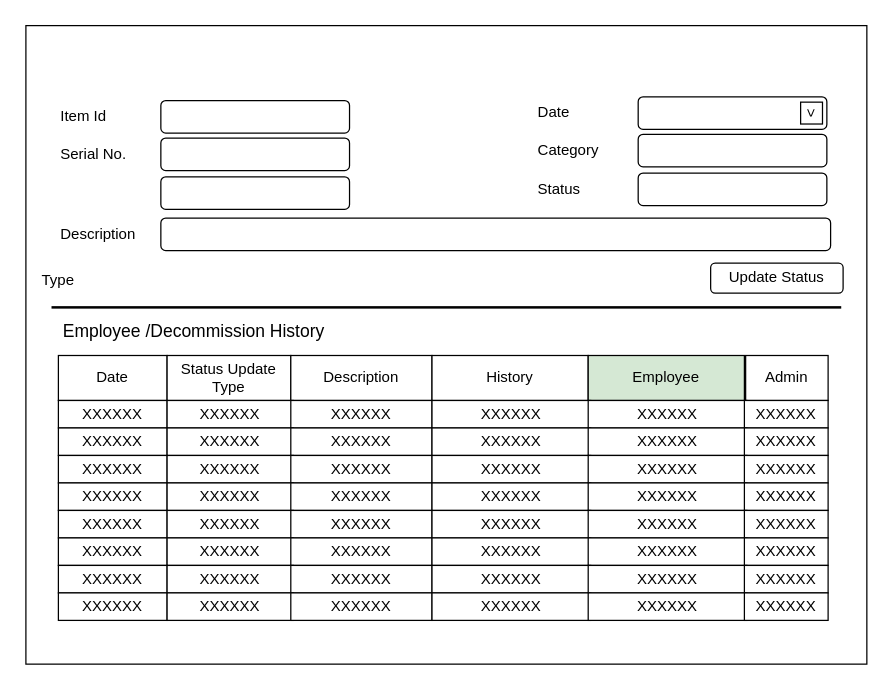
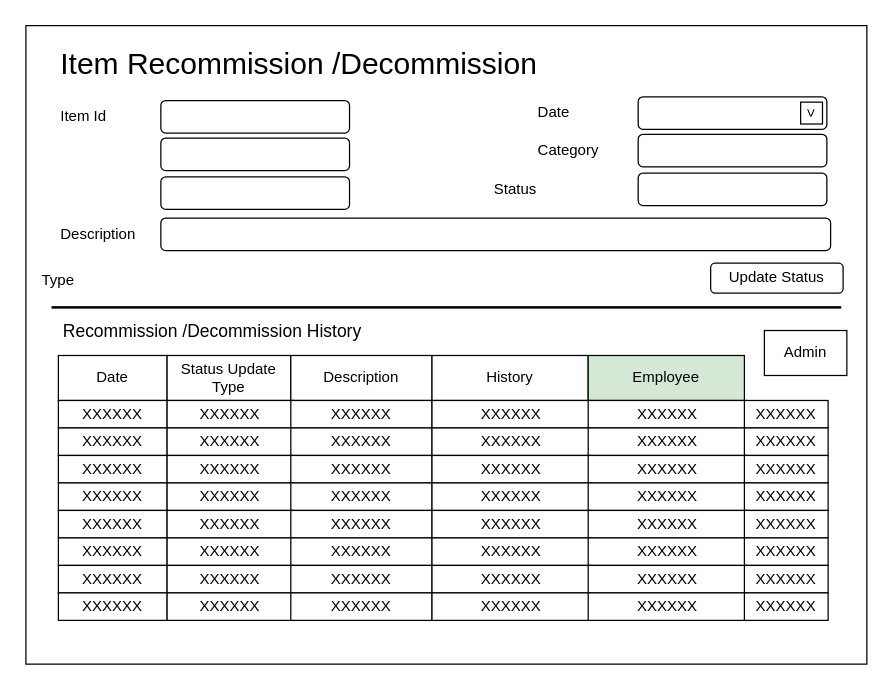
  <mxCell id="0" />
  <mxCell id="1" parent="0" />
  <mxCell id="2" value="" style="rounded=0;whiteSpace=wrap;html=1;" vertex="1" parent="1"><mxGeometry x="20" y="20" width="673" height="511" as="geometry" /></mxCell>
  <mxCell id="3" value="" style="rounded=1;whiteSpace=wrap;html=1;" vertex="1" parent="1"><mxGeometry x="128" y="80" width="151" height="26" as="geometry" /></mxCell>
  <mxCell id="4" value="Item Id" style="text;html=1;strokeColor=none;fillColor=none;align=left;verticalAlign=middle;whiteSpace=wrap;rounded=0;" vertex="1" parent="1"><mxGeometry x="46" y="83" width="40" height="20" as="geometry" /></mxCell>
- <mxCell id="5" value="Serial No." style="text;html=1;strokeColor=none;fillColor=none;align=left;verticalAlign=middle;whiteSpace=wrap;rounded=0;" vertex="1" parent="1"><mxGeometry x="46" y="113" width="74" height="20" as="geometry" /></mxCell>
  <mxCell id="6" value="" style="rounded=1;whiteSpace=wrap;html=1;" vertex="1" parent="1"><mxGeometry x="128" y="110" width="151" height="26" as="geometry" /></mxCell>
  <mxCell id="7" value="Date" style="text;html=1;strokeColor=none;fillColor=none;align=left;verticalAlign=middle;whiteSpace=wrap;rounded=0;" vertex="1" parent="1"><mxGeometry x="428" y="80" width="40" height="20" as="geometry" /></mxCell>
  <mxCell id="8" value="" style="rounded=1;whiteSpace=wrap;html=1;" vertex="1" parent="1"><mxGeometry x="510" y="77" width="151" height="26" as="geometry" /></mxCell>
  <mxCell id="9" value="Category" style="text;html=1;strokeColor=none;fillColor=none;align=left;verticalAlign=middle;whiteSpace=wrap;rounded=0;" vertex="1" parent="1"><mxGeometry x="428" y="110" width="74" height="20" as="geometry" /></mxCell>
  <mxCell id="10" value="" style="rounded=1;whiteSpace=wrap;html=1;" vertex="1" parent="1"><mxGeometry x="510" y="107" width="151" height="26" as="geometry" /></mxCell>
  <mxCell id="11" value="Type" style="text;html=1;strokeColor=none;fillColor=none;align=left;verticalAlign=middle;whiteSpace=wrap;rounded=0;" vertex="1" parent="1"><mxGeometry x="31" y="214" width="74" height="20" as="geometry" /></mxCell>
  <mxCell id="12" value="" style="rounded=1;whiteSpace=wrap;html=1;" vertex="1" parent="1"><mxGeometry x="128" y="141" width="151" height="26" as="geometry" /></mxCell>
  <mxCell id="13" value="Description" style="text;html=1;strokeColor=none;fillColor=none;align=left;verticalAlign=middle;whiteSpace=wrap;rounded=0;" vertex="1" parent="1"><mxGeometry x="46" y="177" width="74" height="20" as="geometry" /></mxCell>
  <mxCell id="14" value="" style="rounded=1;whiteSpace=wrap;html=1;" vertex="1" parent="1"><mxGeometry x="128" y="174" width="536" height="26" as="geometry" /></mxCell>
- <mxCell id="15" value="Status" style="text;html=1;strokeColor=none;fillColor=none;align=left;verticalAlign=middle;whiteSpace=wrap;rounded=0;" vertex="1" parent="1"><mxGeometry x="428" y="141" width="74" height="20" as="geometry" /></mxCell>
+ <mxCell id="15" value="Status" style="text;html=1;strokeColor=none;fillColor=none;align=left;verticalAlign=middle;whiteSpace=wrap;rounded=0;" vertex="1" parent="1"><mxGeometry x="393" y="141" width="74" height="20" as="geometry" /></mxCell>
  <mxCell id="16" value="" style="rounded=1;whiteSpace=wrap;html=1;" vertex="1" parent="1"><mxGeometry x="510" y="138" width="151" height="26" as="geometry" /></mxCell>
  <mxCell id="17" value="&amp;gt;" style="whiteSpace=wrap;html=1;aspect=fixed;align=center;rotation=90;" vertex="1" parent="1"><mxGeometry x="640" y="81.25" width="17.5" height="17.5" as="geometry" /></mxCell>
  <mxCell id="18" value="Update Status" style="rounded=1;whiteSpace=wrap;html=1;" vertex="1" parent="1"><mxGeometry x="568" y="210" width="106" height="24" as="geometry" /></mxCell>
  <mxCell id="19" value="" style="rounded=0;whiteSpace=wrap;html=1;" vertex="1" parent="1"><mxGeometry x="41" y="245" width="631" height="1" as="geometry" /></mxCell>
- <mxCell id="21" value="&lt;font style=&quot;font-size: 14px&quot;&gt;Employee /Decommission History&lt;/font&gt;" style="text;html=1;strokeColor=none;fillColor=none;align=left;verticalAlign=middle;whiteSpace=wrap;rounded=0;" vertex="1" parent="1"><mxGeometry x="48" y="255" width="416" height="20" as="geometry" /></mxCell>
+ <mxCell id="20" value="&lt;font style=&quot;font-size: 24px&quot;&gt;Item Recommission /Decommission&lt;/font&gt;" style="text;html=1;strokeColor=none;fillColor=none;align=left;verticalAlign=middle;whiteSpace=wrap;rounded=0;" vertex="1" parent="1"><mxGeometry x="46" y="41" width="416" height="20" as="geometry" /></mxCell>
+ <mxCell id="21" value="&lt;font style=&quot;font-size: 14px&quot;&gt;Recommission /Decommission History&lt;/font&gt;" style="text;html=1;strokeColor=none;fillColor=none;align=left;verticalAlign=middle;whiteSpace=wrap;rounded=0;" vertex="1" parent="1"><mxGeometry x="48" y="255" width="416" height="20" as="geometry" /></mxCell>
  <mxCell id="22" value="Date" style="rounded=0;whiteSpace=wrap;html=1;" vertex="1" parent="1"><mxGeometry x="46" y="284" width="87" height="36" as="geometry" /></mxCell>
  <mxCell id="23" value="Status Update Type" style="rounded=0;whiteSpace=wrap;html=1;" vertex="1" parent="1"><mxGeometry x="133" y="284" width="99" height="36" as="geometry" /></mxCell>
  <mxCell id="24" value="Description" style="rounded=0;whiteSpace=wrap;html=1;" vertex="1" parent="1"><mxGeometry x="232" y="284" width="113" height="36" as="geometry" /></mxCell>
  <mxCell id="25" value="History" style="rounded=0;whiteSpace=wrap;html=1;" vertex="1" parent="1"><mxGeometry x="345" y="284" width="125" height="36" as="geometry" /></mxCell>
  <mxCell id="26" value="Employee" style="rounded=0;whiteSpace=wrap;html=1;fillColor=#d5e8d4;" vertex="1" parent="1"><mxGeometry x="470" y="284" width="125" height="36" as="geometry" /></mxCell>
- <mxCell id="27" value="Admin" style="rounded=0;whiteSpace=wrap;html=1;" vertex="1" parent="1"><mxGeometry x="596" y="284" width="66" height="36" as="geometry" /></mxCell>
+ <mxCell id="27" value="Admin" style="rounded=0;whiteSpace=wrap;html=1;" vertex="1" parent="1"><mxGeometry x="611" y="264" width="66" height="36" as="geometry" /></mxCell>
  <mxCell id="28" value="XXXXXX" style="rounded=0;whiteSpace=wrap;html=1;" vertex="1" parent="1"><mxGeometry x="46" y="320" width="87" height="22" as="geometry" /></mxCell>
  <mxCell id="29" value="XXXXXX" style="rounded=0;whiteSpace=wrap;html=1;" vertex="1" parent="1"><mxGeometry x="133" y="320" width="101" height="22" as="geometry" /></mxCell>
  <mxCell id="30" value="XXXXXX" style="rounded=0;whiteSpace=wrap;html=1;" vertex="1" parent="1"><mxGeometry x="232" y="320" width="113" height="22" as="geometry" /></mxCell>
  <mxCell id="31" value="XXXXXX" style="rounded=0;whiteSpace=wrap;html=1;" vertex="1" parent="1"><mxGeometry x="345" y="320" width="127" height="22" as="geometry" /></mxCell>
  <mxCell id="32" value="XXXXXX" style="rounded=0;whiteSpace=wrap;html=1;" vertex="1" parent="1"><mxGeometry x="470" y="320" width="127" height="22" as="geometry" /></mxCell>
  <mxCell id="33" value="XXXXXX" style="rounded=0;whiteSpace=wrap;html=1;" vertex="1" parent="1"><mxGeometry x="595" y="320" width="67" height="22" as="geometry" /></mxCell>
  <mxCell id="34" value="XXXXXX" style="rounded=0;whiteSpace=wrap;html=1;" vertex="1" parent="1"><mxGeometry x="46" y="342" width="87" height="22" as="geometry" /></mxCell>
  <mxCell id="35" value="XXXXXX" style="rounded=0;whiteSpace=wrap;html=1;" vertex="1" parent="1"><mxGeometry x="133" y="342" width="101" height="22" as="geometry" /></mxCell>
  <mxCell id="36" value="XXXXXX" style="rounded=0;whiteSpace=wrap;html=1;" vertex="1" parent="1"><mxGeometry x="232" y="342" width="113" height="22" as="geometry" /></mxCell>
  <mxCell id="37" value="XXXXXX" style="rounded=0;whiteSpace=wrap;html=1;" vertex="1" parent="1"><mxGeometry x="345" y="342" width="127" height="22" as="geometry" /></mxCell>
  <mxCell id="38" value="XXXXXX" style="rounded=0;whiteSpace=wrap;html=1;" vertex="1" parent="1"><mxGeometry x="470" y="342" width="127" height="22" as="geometry" /></mxCell>
  <mxCell id="39" value="XXXXXX" style="rounded=0;whiteSpace=wrap;html=1;" vertex="1" parent="1"><mxGeometry x="595" y="342" width="67" height="22" as="geometry" /></mxCell>
  <mxCell id="40" value="XXXXXX" style="rounded=0;whiteSpace=wrap;html=1;" vertex="1" parent="1"><mxGeometry x="46" y="364" width="87" height="22" as="geometry" /></mxCell>
  <mxCell id="41" value="XXXXXX" style="rounded=0;whiteSpace=wrap;html=1;" vertex="1" parent="1"><mxGeometry x="133" y="364" width="101" height="22" as="geometry" /></mxCell>
  <mxCell id="42" value="XXXXXX" style="rounded=0;whiteSpace=wrap;html=1;" vertex="1" parent="1"><mxGeometry x="232" y="364" width="113" height="22" as="geometry" /></mxCell>
  <mxCell id="43" value="XXXXXX" style="rounded=0;whiteSpace=wrap;html=1;" vertex="1" parent="1"><mxGeometry x="345" y="364" width="127" height="22" as="geometry" /></mxCell>
  <mxCell id="44" value="XXXXXX" style="rounded=0;whiteSpace=wrap;html=1;" vertex="1" parent="1"><mxGeometry x="470" y="364" width="127" height="22" as="geometry" /></mxCell>
  <mxCell id="45" value="XXXXXX" style="rounded=0;whiteSpace=wrap;html=1;" vertex="1" parent="1"><mxGeometry x="595" y="364" width="67" height="22" as="geometry" /></mxCell>
  <mxCell id="46" value="XXXXXX" style="rounded=0;whiteSpace=wrap;html=1;" vertex="1" parent="1"><mxGeometry x="46" y="386" width="87" height="22" as="geometry" /></mxCell>
  <mxCell id="47" value="XXXXXX" style="rounded=0;whiteSpace=wrap;html=1;" vertex="1" parent="1"><mxGeometry x="133" y="386" width="101" height="22" as="geometry" /></mxCell>
  <mxCell id="48" value="XXXXXX" style="rounded=0;whiteSpace=wrap;html=1;" vertex="1" parent="1"><mxGeometry x="232" y="386" width="113" height="22" as="geometry" /></mxCell>
  <mxCell id="49" value="XXXXXX" style="rounded=0;whiteSpace=wrap;html=1;" vertex="1" parent="1"><mxGeometry x="345" y="386" width="127" height="22" as="geometry" /></mxCell>
  <mxCell id="50" value="XXXXXX" style="rounded=0;whiteSpace=wrap;html=1;" vertex="1" parent="1"><mxGeometry x="470" y="386" width="127" height="22" as="geometry" /></mxCell>
  <mxCell id="51" value="XXXXXX" style="rounded=0;whiteSpace=wrap;html=1;" vertex="1" parent="1"><mxGeometry x="595" y="386" width="67" height="22" as="geometry" /></mxCell>
  <mxCell id="52" value="XXXXXX" style="rounded=0;whiteSpace=wrap;html=1;" vertex="1" parent="1"><mxGeometry x="46" y="408" width="87" height="22" as="geometry" /></mxCell>
  <mxCell id="53" value="XXXXXX" style="rounded=0;whiteSpace=wrap;html=1;" vertex="1" parent="1"><mxGeometry x="133" y="408" width="101" height="22" as="geometry" /></mxCell>
  <mxCell id="54" value="XXXXXX" style="rounded=0;whiteSpace=wrap;html=1;" vertex="1" parent="1"><mxGeometry x="232" y="408" width="113" height="22" as="geometry" /></mxCell>
  <mxCell id="55" value="XXXXXX" style="rounded=0;whiteSpace=wrap;html=1;" vertex="1" parent="1"><mxGeometry x="345" y="408" width="127" height="22" as="geometry" /></mxCell>
  <mxCell id="56" value="XXXXXX" style="rounded=0;whiteSpace=wrap;html=1;" vertex="1" parent="1"><mxGeometry x="470" y="408" width="127" height="22" as="geometry" /></mxCell>
  <mxCell id="57" value="XXXXXX" style="rounded=0;whiteSpace=wrap;html=1;" vertex="1" parent="1"><mxGeometry x="595" y="408" width="67" height="22" as="geometry" /></mxCell>
  <mxCell id="58" value="XXXXXX" style="rounded=0;whiteSpace=wrap;html=1;" vertex="1" parent="1"><mxGeometry x="46" y="430" width="87" height="22" as="geometry" /></mxCell>
  <mxCell id="59" value="XXXXXX" style="rounded=0;whiteSpace=wrap;html=1;" vertex="1" parent="1"><mxGeometry x="133" y="430" width="101" height="22" as="geometry" /></mxCell>
  <mxCell id="60" value="XXXXXX" style="rounded=0;whiteSpace=wrap;html=1;" vertex="1" parent="1"><mxGeometry x="232" y="430" width="113" height="22" as="geometry" /></mxCell>
  <mxCell id="61" value="XXXXXX" style="rounded=0;whiteSpace=wrap;html=1;" vertex="1" parent="1"><mxGeometry x="345" y="430" width="127" height="22" as="geometry" /></mxCell>
  <mxCell id="62" value="XXXXXX" style="rounded=0;whiteSpace=wrap;html=1;" vertex="1" parent="1"><mxGeometry x="470" y="430" width="127" height="22" as="geometry" /></mxCell>
  <mxCell id="63" value="XXXXXX" style="rounded=0;whiteSpace=wrap;html=1;" vertex="1" parent="1"><mxGeometry x="595" y="430" width="67" height="22" as="geometry" /></mxCell>
  <mxCell id="64" value="XXXXXX" style="rounded=0;whiteSpace=wrap;html=1;" vertex="1" parent="1"><mxGeometry x="46" y="452" width="87" height="22" as="geometry" /></mxCell>
  <mxCell id="65" value="XXXXXX" style="rounded=0;whiteSpace=wrap;html=1;" vertex="1" parent="1"><mxGeometry x="133" y="452" width="101" height="22" as="geometry" /></mxCell>
  <mxCell id="66" value="XXXXXX" style="rounded=0;whiteSpace=wrap;html=1;" vertex="1" parent="1"><mxGeometry x="232" y="452" width="113" height="22" as="geometry" /></mxCell>
  <mxCell id="67" value="XXXXXX" style="rounded=0;whiteSpace=wrap;html=1;" vertex="1" parent="1"><mxGeometry x="345" y="452" width="127" height="22" as="geometry" /></mxCell>
  <mxCell id="68" value="XXXXXX" style="rounded=0;whiteSpace=wrap;html=1;" vertex="1" parent="1"><mxGeometry x="470" y="452" width="127" height="22" as="geometry" /></mxCell>
  <mxCell id="69" value="XXXXXX" style="rounded=0;whiteSpace=wrap;html=1;" vertex="1" parent="1"><mxGeometry x="595" y="452" width="67" height="22" as="geometry" /></mxCell>
  <mxCell id="70" value="XXXXXX" style="rounded=0;whiteSpace=wrap;html=1;" vertex="1" parent="1"><mxGeometry x="46" y="474" width="87" height="22" as="geometry" /></mxCell>
  <mxCell id="71" value="XXXXXX" style="rounded=0;whiteSpace=wrap;html=1;" vertex="1" parent="1"><mxGeometry x="133" y="474" width="101" height="22" as="geometry" /></mxCell>
  <mxCell id="72" value="XXXXXX" style="rounded=0;whiteSpace=wrap;html=1;" vertex="1" parent="1"><mxGeometry x="232" y="474" width="113" height="22" as="geometry" /></mxCell>
  <mxCell id="73" value="XXXXXX" style="rounded=0;whiteSpace=wrap;html=1;" vertex="1" parent="1"><mxGeometry x="345" y="474" width="127" height="22" as="geometry" /></mxCell>
  <mxCell id="74" value="XXXXXX" style="rounded=0;whiteSpace=wrap;html=1;" vertex="1" parent="1"><mxGeometry x="470" y="474" width="127" height="22" as="geometry" /></mxCell>
  <mxCell id="75" value="XXXXXX" style="rounded=0;whiteSpace=wrap;html=1;" vertex="1" parent="1"><mxGeometry x="595" y="474" width="67" height="22" as="geometry" /></mxCell>
